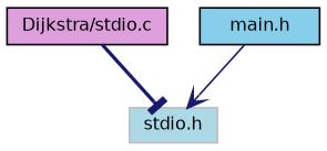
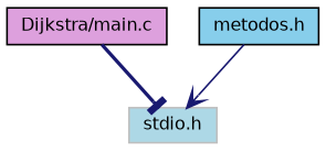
  digraph {
    node [color=black fontname=Helvetica fontsize=10 shape=record style=filled]
    edge [color=midnightblue fontname=Helvetica fontsize=10 labelfontname=Helvetica labelfontsize=10]
-   n1 [fillcolor=plum fontcolor=black height=0.2 label="Dijkstra/stdio.c" width=0.4]
+   n1 [fillcolor=plum fontcolor=black height=0.2 label="Dijkstra/main.c" width=0.4]
    n2 [color=grey75 fillcolor=lightblue height=0.2 label="stdio.h" width=0.4]
-   n3 [fillcolor=skyblue height=0.2 label="main.h" width=0.4]
+   n3 [fillcolor=skyblue height=0.2 label="metodos.h" width=0.4]
    n1 -> n2 [arrowhead=tee style=bold]
    n3 -> n2 [arrowhead=vee style=solid]
  }
